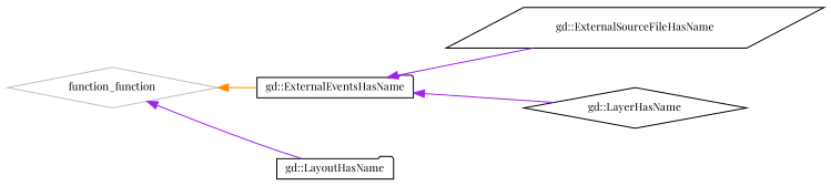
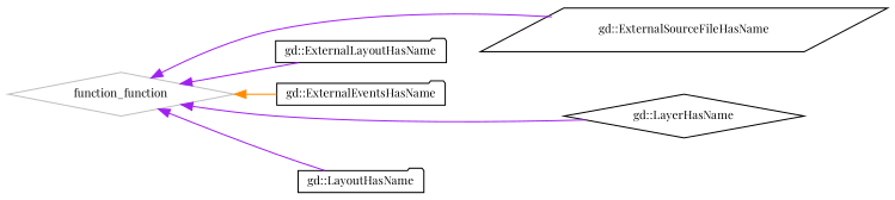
  digraph {
    fontname="Playfair Display"
    rankdir=LR
    node [color=black fillcolor=white fontname="Playfair Display" fontsize=10 shape=folder style=filled]
    edge [color=purple dir=back fontname="Playfair Display" fontsize=10 labelfontname=Helvetica labelfontsize=10 style=solid]
    n1 [color=grey75 height=0.2 label=function_function shape=diamond width=0.4]
    n2 [height=0.2 label="gd::ExternalEventsHasName" width=0.4]
+   n3 [height=0.2 label="gd::ExternalLayoutHasName" width=0.4]
    n4 [height=0.2 label="gd::ExternalSourceFileHasName" shape=parallelogram width=0.4]
    n5 [height=0.2 label="gd::LayerHasName" shape=diamond width=0.4]
    n6 [height=0.2 label="gd::LayoutHasName" width=0.4]
    n1 -> n2 [color=darkorange]
-   n2 -> n4
-   n2 -> n5
+   n1 -> n3
+   n1 -> n4
+   n1 -> n5
    n1 -> n6
  }
